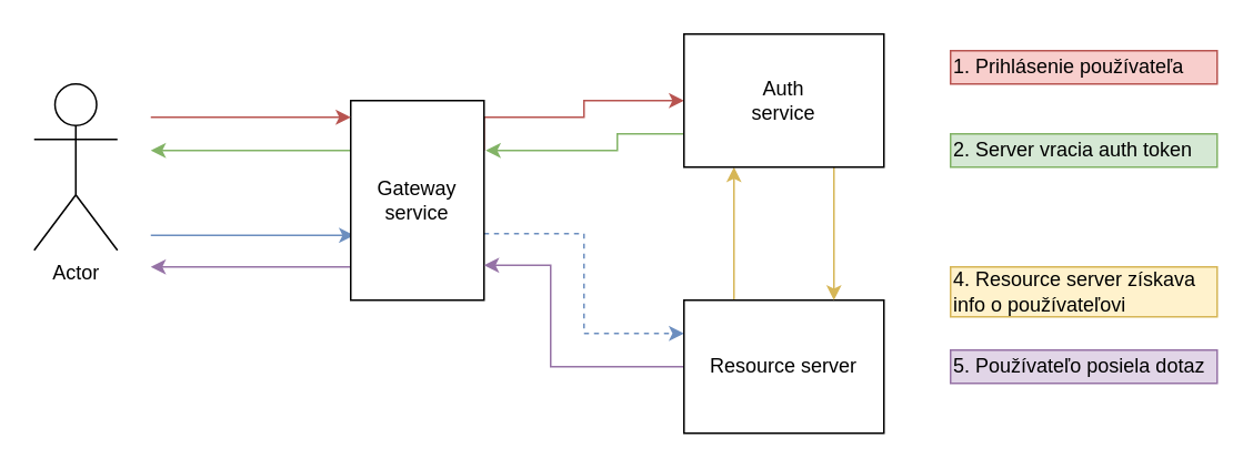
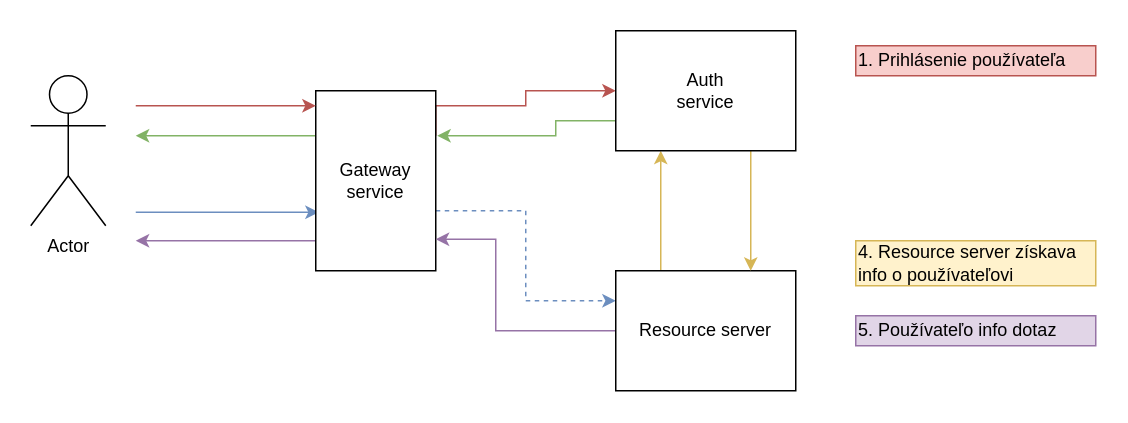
  <mxCell id="0" />
  <mxCell id="1" parent="0" />
  <mxCell id="2" value="Actor" style="shape=umlActor;verticalLabelPosition=bottom;labelBackgroundColor=#ffffff;verticalAlign=top;html=1;outlineConnect=0;" vertex="1" parent="1"><mxGeometry x="20" y="50" width="50" height="100" as="geometry" /></mxCell>
  <mxCell id="3" style="edgeStyle=orthogonalEdgeStyle;rounded=0;orthogonalLoop=1;jettySize=auto;html=1;entryX=0.025;entryY=0.675;entryDx=0;entryDy=0;fillColor=#dae8fc;strokeColor=#6c8ebf;entryPerimeter=0;" edge="1" parent="1" target="8"><mxGeometry relative="1" as="geometry"><mxPoint x="90" y="141" as="sourcePoint" /><Array as="points"><mxPoint x="90" y="141" /></Array></mxGeometry></mxCell>
  <mxCell id="4" value="" style="edgeStyle=orthogonalEdgeStyle;rounded=0;orthogonalLoop=1;jettySize=auto;html=1;exitX=1;exitY=0.25;exitDx=0;exitDy=0;fillColor=#f8cecc;strokeColor=#b85450;" edge="1" parent="1" source="8" target="14"><mxGeometry relative="1" as="geometry"><Array as="points"><mxPoint x="290" y="70" /><mxPoint x="350" y="70" /><mxPoint x="350" y="60" /></Array></mxGeometry></mxCell>
  <mxCell id="5" value="" style="edgeStyle=orthogonalEdgeStyle;rounded=0;orthogonalLoop=1;jettySize=auto;html=1;entryX=0;entryY=0.25;entryDx=0;entryDy=0;fillColor=#dae8fc;strokeColor=#6c8ebf;dashed=1;" edge="1" parent="1" source="8" target="11"><mxGeometry relative="1" as="geometry"><Array as="points"><mxPoint x="350" y="140" /><mxPoint x="350" y="200" /></Array></mxGeometry></mxCell>
  <mxCell id="6" style="edgeStyle=orthogonalEdgeStyle;rounded=0;orthogonalLoop=1;jettySize=auto;html=1;exitX=0;exitY=0.75;exitDx=0;exitDy=0;fillColor=#e1d5e7;strokeColor=#9673a6;" edge="1" parent="1" source="8"><mxGeometry relative="1" as="geometry"><mxPoint x="90" y="160" as="targetPoint" /><Array as="points"><mxPoint x="210" y="160" /><mxPoint x="90" y="160" /></Array></mxGeometry></mxCell>
  <mxCell id="7" style="edgeStyle=orthogonalEdgeStyle;rounded=0;orthogonalLoop=1;jettySize=auto;html=1;exitX=0;exitY=0.25;exitDx=0;exitDy=0;fillColor=#d5e8d4;strokeColor=#82b366;" edge="1" parent="1" source="8"><mxGeometry relative="1" as="geometry"><mxPoint x="90" y="90" as="targetPoint" /><Array as="points"><mxPoint x="90" y="90" /></Array></mxGeometry></mxCell>
  <mxCell id="8" value="&lt;div&gt;Gateway service&lt;/div&gt;" style="rounded=0;whiteSpace=wrap;html=1;" vertex="1" parent="1"><mxGeometry x="210" y="60" width="80" height="120" as="geometry" /></mxCell>
  <mxCell id="9" value="" style="edgeStyle=orthogonalEdgeStyle;rounded=0;orthogonalLoop=1;jettySize=auto;html=1;exitX=0.25;exitY=0;exitDx=0;exitDy=0;entryX=0.25;entryY=1;entryDx=0;entryDy=0;fillColor=#fff2cc;strokeColor=#d6b656;" edge="1" parent="1" source="11" target="14"><mxGeometry relative="1" as="geometry"><Array as="points" /></mxGeometry></mxCell>
  <mxCell id="10" value="" style="edgeStyle=orthogonalEdgeStyle;rounded=0;orthogonalLoop=1;jettySize=auto;html=1;fillColor=#e1d5e7;strokeColor=#9673a6;" edge="1" parent="1" source="11"><mxGeometry relative="1" as="geometry"><mxPoint x="290" y="159" as="targetPoint" /><Array as="points"><mxPoint x="330" y="220" /><mxPoint x="330" y="159" /></Array></mxGeometry></mxCell>
  <mxCell id="11" value="&lt;div&gt;Resource server&lt;/div&gt;" style="rounded=0;whiteSpace=wrap;html=1;" vertex="1" parent="1"><mxGeometry x="410" y="180" width="120" height="80" as="geometry" /></mxCell>
  <mxCell id="12" value="" style="edgeStyle=orthogonalEdgeStyle;rounded=0;orthogonalLoop=1;jettySize=auto;html=1;exitX=0.75;exitY=1;exitDx=0;exitDy=0;entryX=0.75;entryY=0;entryDx=0;entryDy=0;fillColor=#fff2cc;strokeColor=#d6b656;" edge="1" parent="1" source="14" target="11"><mxGeometry relative="1" as="geometry" /></mxCell>
  <mxCell id="13" style="edgeStyle=orthogonalEdgeStyle;rounded=0;orthogonalLoop=1;jettySize=auto;html=1;exitX=0;exitY=0.75;exitDx=0;exitDy=0;fillColor=#d5e8d4;strokeColor=#82b366;" edge="1" parent="1" source="14"><mxGeometry relative="1" as="geometry"><mxPoint x="291" y="90" as="targetPoint" /><Array as="points"><mxPoint x="370" y="80" /><mxPoint x="370" y="90" /><mxPoint x="291" y="90" /></Array></mxGeometry></mxCell>
  <mxCell id="14" value="&lt;div&gt;Auth&lt;/div&gt;&lt;div&gt;service&lt;/div&gt;" style="rounded=0;whiteSpace=wrap;html=1;" vertex="1" parent="1"><mxGeometry x="410" y="20" width="120" height="80" as="geometry" /></mxCell>
  <mxCell id="15" value="" style="endArrow=classic;html=1;rounded=0;edgeStyle=orthogonalEdgeStyle;fillColor=#f8cecc;strokeColor=#b85450;" edge="1" parent="1"><mxGeometry width="50" height="50" relative="1" as="geometry"><mxPoint x="90" y="70" as="sourcePoint" /><mxPoint x="210" y="70" as="targetPoint" /><Array as="points"><mxPoint x="90" y="70" /></Array></mxGeometry></mxCell>
  <mxCell id="16" value="1. Prihlásenie používateľa" style="text;html=1;strokeColor=#b85450;fillColor=#f8cecc;align=left;verticalAlign=middle;whiteSpace=wrap;rounded=0;" vertex="1" parent="1"><mxGeometry x="570" y="30" width="160" height="20" as="geometry" /></mxCell>
- <mxCell id="17" value="&lt;div&gt;2. Server vracia auth token&lt;/div&gt;" style="text;html=1;strokeColor=#82b366;fillColor=#d5e8d4;align=left;verticalAlign=middle;whiteSpace=wrap;rounded=0;" vertex="1" parent="1"><mxGeometry x="570" y="80" width="160" height="20" as="geometry" /></mxCell>
  <mxCell id="18" value="4. Resource server získava info o používateľovi" style="text;html=1;strokeColor=#d6b656;fillColor=#fff2cc;align=left;verticalAlign=middle;whiteSpace=wrap;rounded=0;" vertex="1" parent="1"><mxGeometry x="570" y="160" width="160" height="30" as="geometry" /></mxCell>
- <mxCell id="19" value="&lt;div&gt;5. Používateľo posiela dotaz&lt;/div&gt;" style="text;html=1;strokeColor=#9673a6;fillColor=#e1d5e7;align=left;verticalAlign=middle;whiteSpace=wrap;rounded=0;" vertex="1" parent="1"><mxGeometry x="570" y="210" width="160" height="20" as="geometry" /></mxCell>
+ <mxCell id="19" value="&lt;div&gt;5. Používateľo info dotaz&lt;/div&gt;" style="text;html=1;strokeColor=#9673a6;fillColor=#e1d5e7;align=left;verticalAlign=middle;whiteSpace=wrap;rounded=0;" vertex="1" parent="1"><mxGeometry x="570" y="210" width="160" height="20" as="geometry" /></mxCell>
